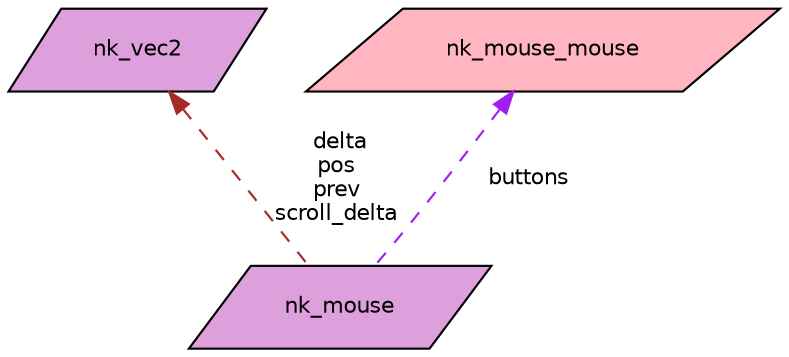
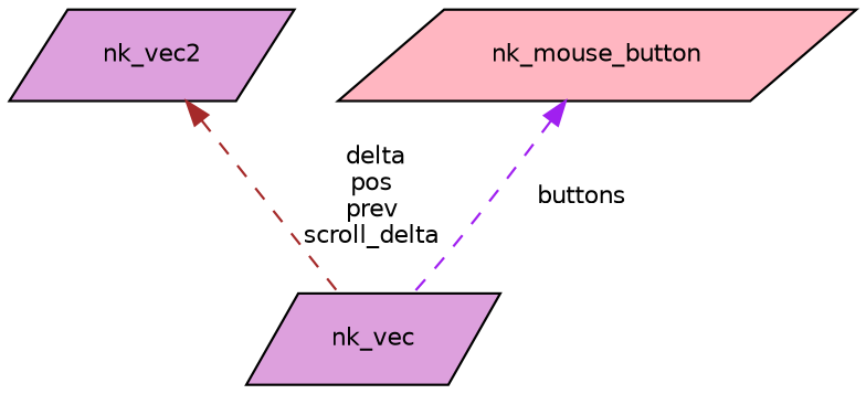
  digraph {
    fontname="DejaVu Sans"
    node [color=black fillcolor=plum fontname="DejaVu Sans" fontsize=10 shape=parallelogram style=filled]
    edge [dir=back fontname="DejaVu Sans" fontsize=10 labelfontname=Helvetica labelfontsize=10 style=dashed]
-   n1 [fontcolor=black height=0.2 label=nk_mouse width=0.4]
+   n1 [fontcolor=black height=0.2 label=nk_vec width=0.4]
    n2 [height=0.2 label=nk_vec2 width=0.4]
-   n3 [fillcolor=lightpink height=0.2 label=nk_mouse_mouse width=0.4]
+   n3 [fillcolor=lightpink height=0.2 label=nk_mouse_button width=0.4]
    n2 -> n1 [color=brown label=" delta\npos\nprev\nscroll_delta"]
    n3 -> n1 [color=purple label=" buttons"]
  }
